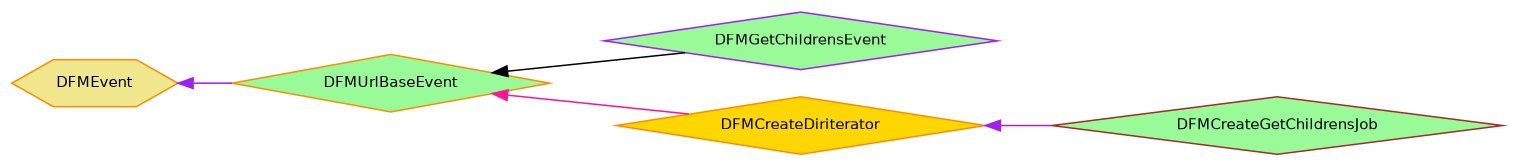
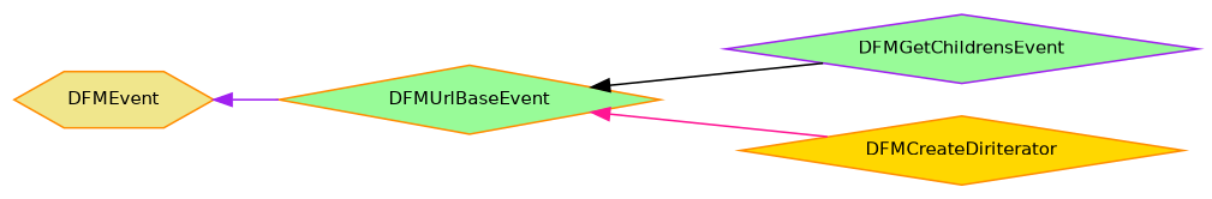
  digraph {
    rankdir=LR
    node [color=darkorange fillcolor=palegreen fontname=Helvetica fontsize=10 shape=diamond style=filled]
    edge [color=purple dir=back fontname=Helvetica fontsize=10 labelfontname=Helvetica labelfontsize=10 style=solid]
    n1 [color=purple fontcolor=black height=0.2 label=DFMGetChildrensEvent width=0.4]
    n2 [fillcolor=gold height=0.2 label=DFMCreateDiriterator width=0.4]
-   n3 [color=brown height=0.2 label=DFMCreateGetChildrensJob width=0.4]
    n4 [height=0.2 label=DFMUrlBaseEvent width=0.4]
    n5 [fillcolor=khaki height=0.2 label=DFMEvent shape=hexagon width=0.4]
-   n2 -> n3
    n4 -> n1 [color=black]
    n4 -> n2 [color=deeppink]
    n5 -> n4
  }
